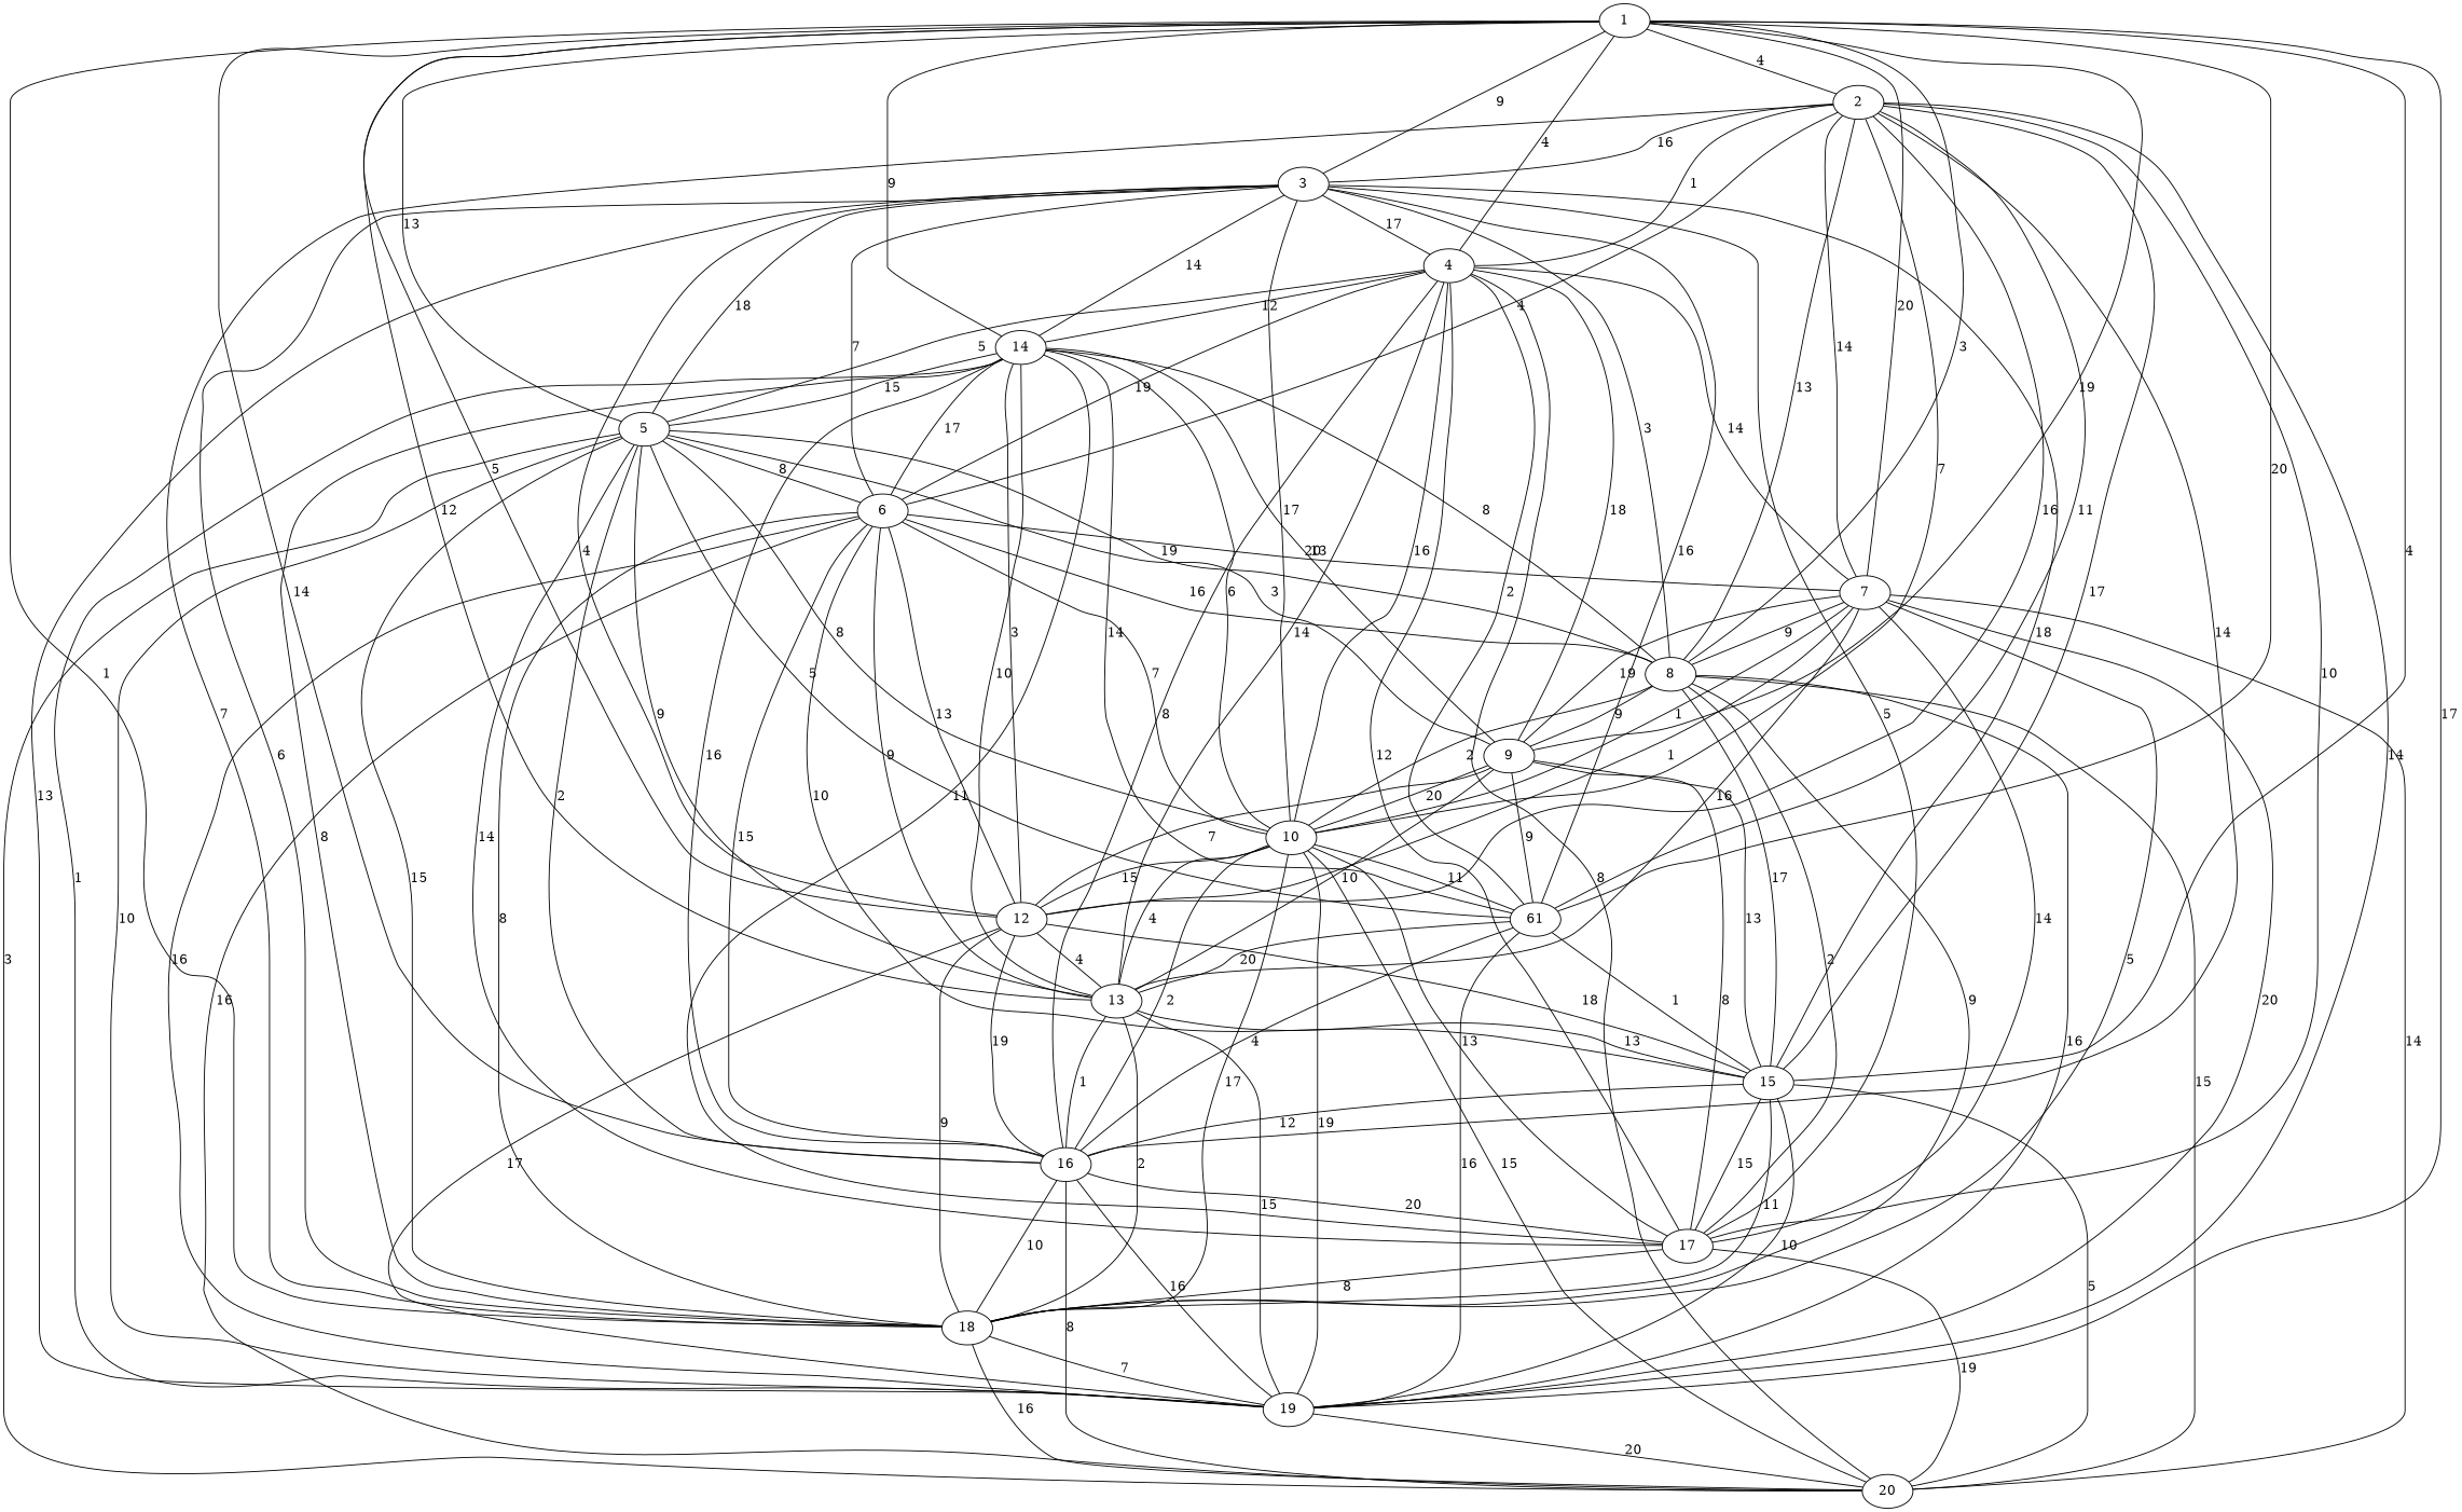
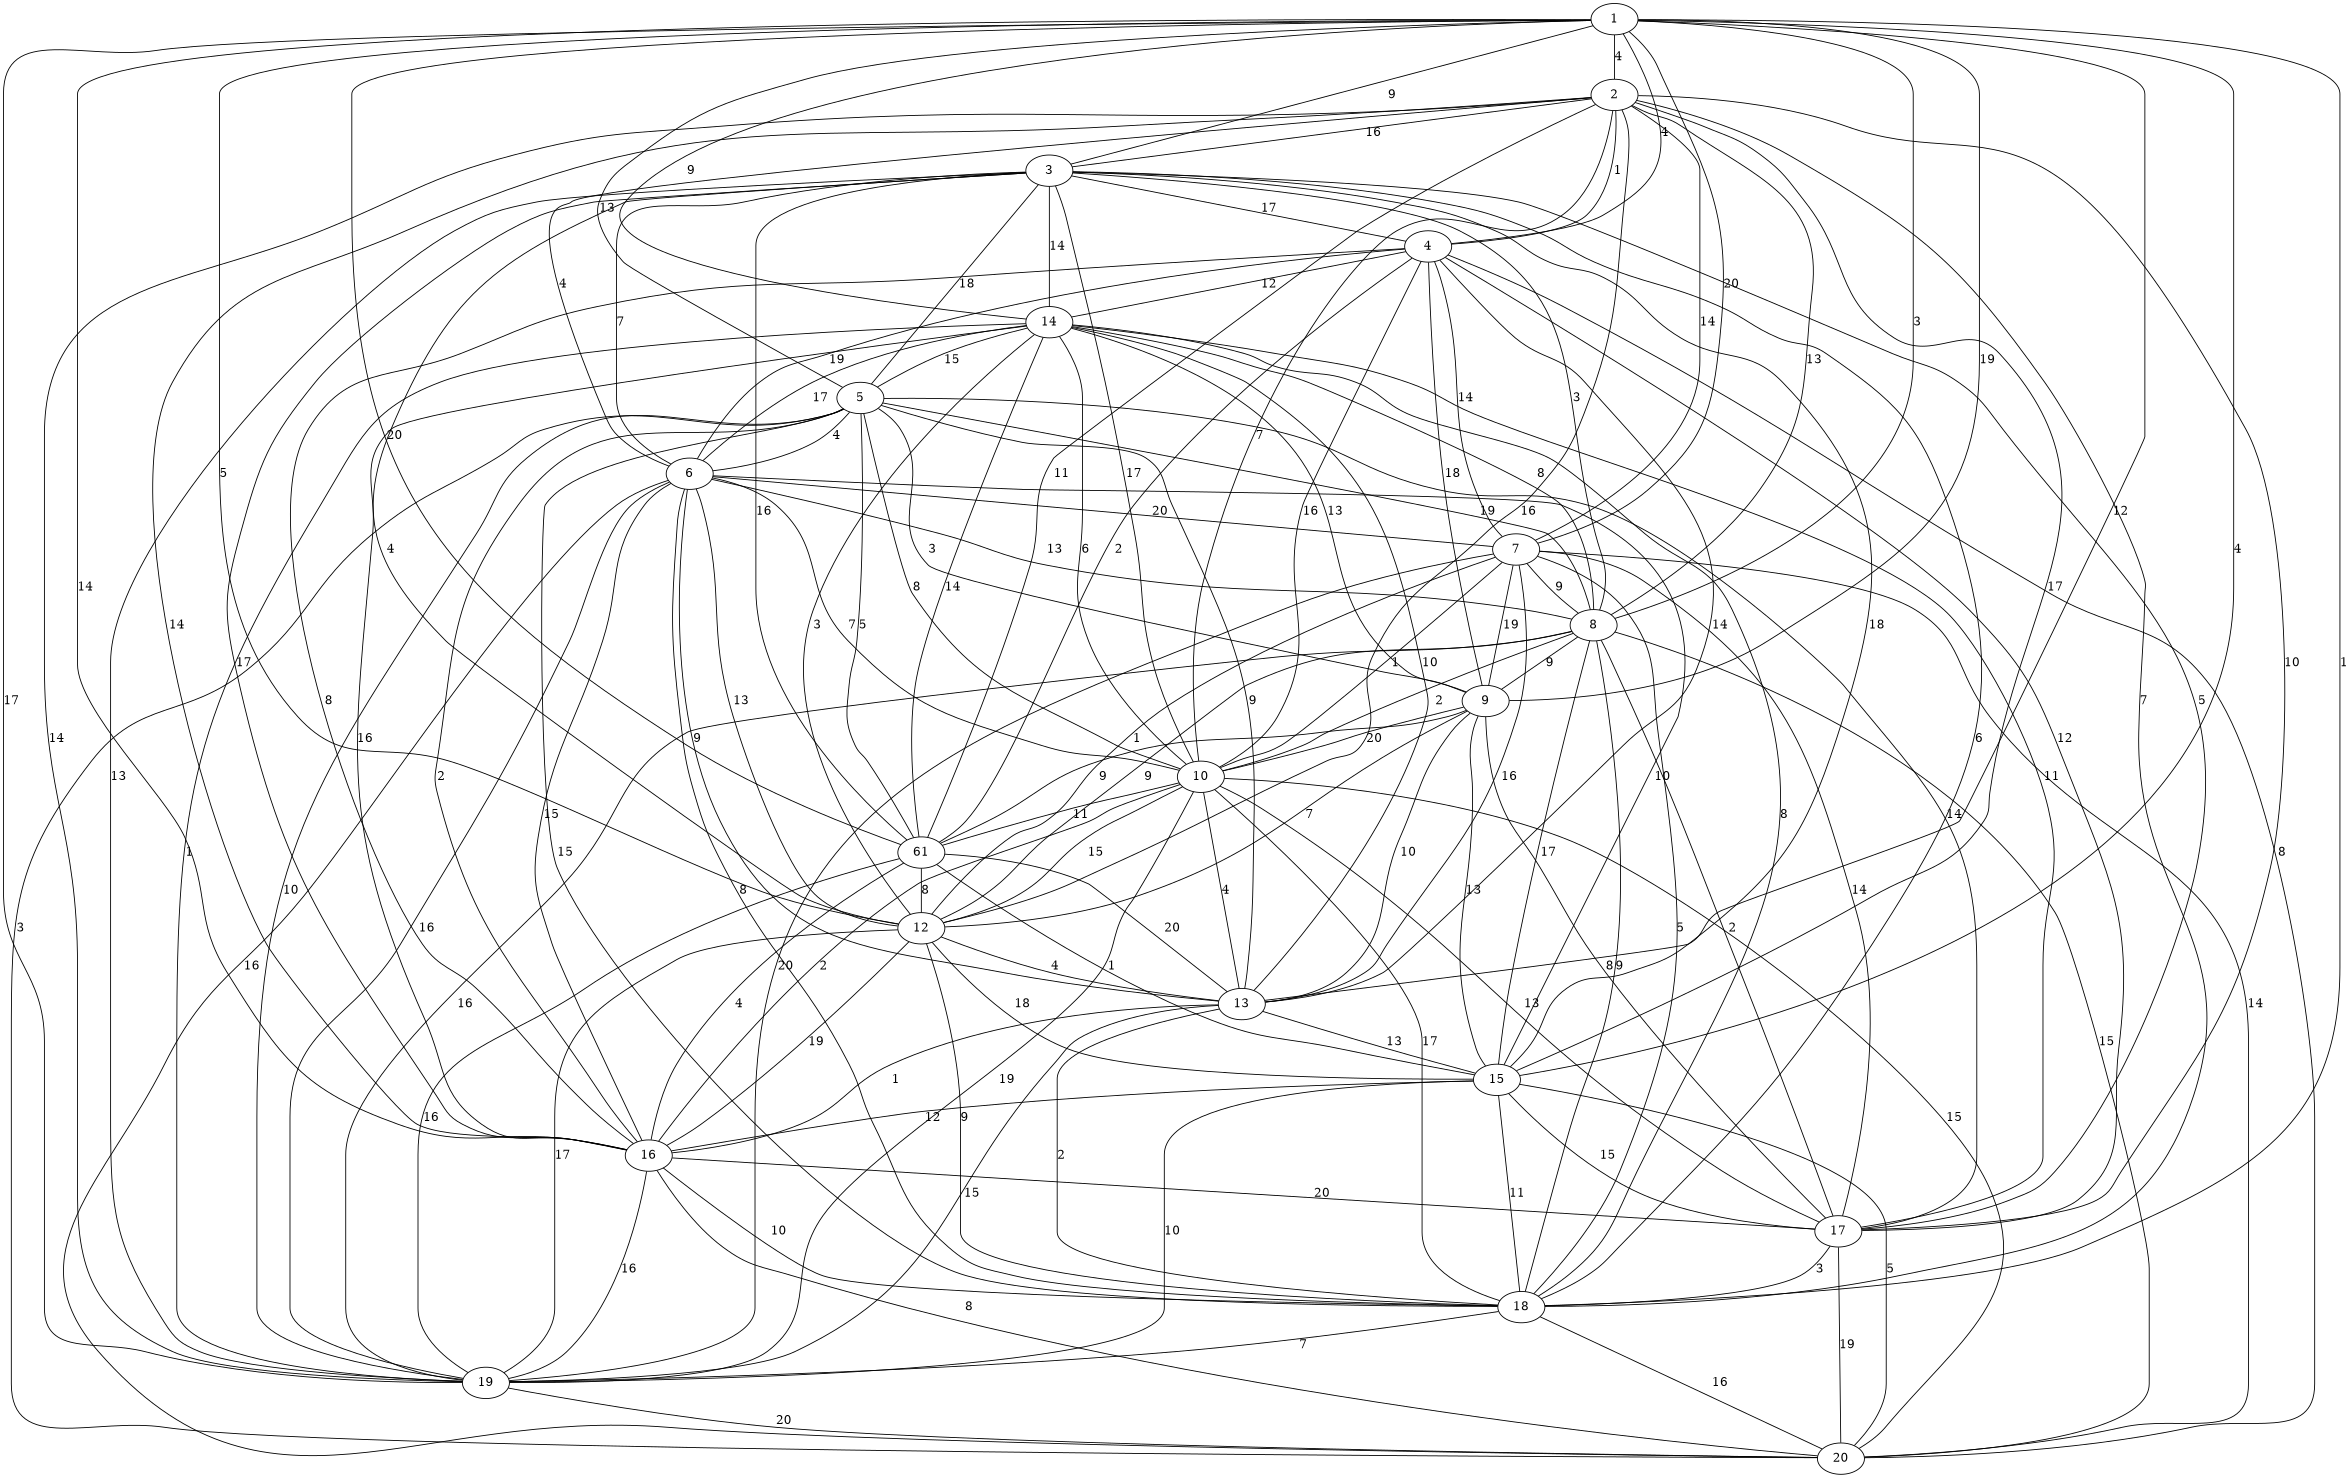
  graph {
    1
    18
    14
    12
    n5 [label=61]
    8
    7
    5
    4
    3
    15
    9
    16
    13
    19
    2
    20
    17
    10
    6
    1 -- 18 [label=1]
    1 -- 14 [label=9]
    1 -- 12 [label=5]
    1 -- n5 [label=20]
    1 -- 8 [label=3]
    1 -- 7 [label=20]
    1 -- 5 [label=13]
    1 -- 4 [label=4]
    1 -- 3 [label=9]
    1 -- 15 [label=4]
    1 -- 9 [label=19]
    1 -- 16 [label=14]
    1 -- 13 [label=12]
    1 -- 19 [label=17]
    1 -- 2 [label=4]
    18 -- 19 [label=7]
    18 -- 20 [label=16]
    14 -- 18 [label=8]
    14 -- 5 [label=15]
    14 -- 16 [label=16]
    14 -- 19 [label=1]
    14 -- 17 [label=11]
    12 -- 18 [label=9]
    12 -- 14 [label=3]
    12 -- 15 [label=18]
    12 -- 16 [label=19]
    12 -- 13 [label=4]
    12 -- 19 [label=17]
    n5 -- 14 [label=14]
+   n5 -- 12 [label=8]
    n5 -- 15 [label=1]
    n5 -- 16 [label=4]
    n5 -- 13 [label=20]
    n5 -- 19 [label=16]
    8 -- 18 [label=9]
    8 -- 14 [label=8]
+   8 -- 12 [label=9]
    8 -- 15 [label=17]
    8 -- 9 [label=9]
    8 -- 19 [label=16]
    8 -- 20 [label=15]
    8 -- 17 [label=2]
    8 -- 10 [label=2]
    7 -- 18 [label=5]
    7 -- 12 [label=1]
    7 -- 8 [label=9]
    7 -- 9 [label=19]
    7 -- 13 [label=16]
    7 -- 19 [label=20]
    7 -- 20 [label=14]
    7 -- 17 [label=14]
    7 -- 10 [label=1]
    5 -- 18 [label=15]
    5 -- n5 [label=5]
    5 -- 8 [label=19]
    5 -- 9 [label=3]
    5 -- 16 [label=2]
    5 -- 13 [label=9]
    5 -- 19 [label=10]
    5 -- 20 [label=3]
    5 -- 17 [label=14]
    5 -- 10 [label=8]
-   5 -- 6 [label=8]
+   5 -- 6 [label=4]
    4 -- 14 [label=12]
    4 -- n5 [label=2]
    4 -- 7 [label=14]
-   4 -- 5 [label=5]
    4 -- 9 [label=18]
    4 -- 16 [label=8]
    4 -- 13 [label=14]
    4 -- 20 [label=8]
    4 -- 17 [label=12]
    4 -- 10 [label=16]
    4 -- 6 [label=19]
    3 -- 18 [label=6]
    3 -- 14 [label=14]
    3 -- 12 [label=4]
    3 -- n5 [label=16]
    3 -- 8 [label=3]
    3 -- 5 [label=18]
    3 -- 4 [label=17]
    3 -- 15 [label=18]
+   3 -- 16 [label=17]
    3 -- 19 [label=13]
    3 -- 17 [label=5]
    3 -- 10 [label=17]
    3 -- 6 [label=7]
    15 -- 18 [label=11]
    15 -- 16 [label=12]
    15 -- 19 [label=10]
    15 -- 20 [label=5]
    15 -- 17 [label=15]
    9 -- 14 [label=13]
    9 -- 12 [label=7]
    9 -- n5 [label=9]
    9 -- 15 [label=13]
    9 -- 13 [label=10]
    9 -- 17 [label=8]
    9 -- 10 [label=20]
    16 -- 18 [label=10]
    16 -- 19 [label=16]
    16 -- 20 [label=8]
    16 -- 17 [label=20]
    13 -- 18 [label=2]
    13 -- 14 [label=10]
    13 -- 15 [label=13]
    13 -- 16 [label=1]
    13 -- 19 [label=15]
    19 -- 20 [label=20]
    2 -- 18 [label=7]
    2 -- 12 [label=16]
    2 -- n5 [label=11]
    2 -- 8 [label=13]
    2 -- 7 [label=14]
    2 -- 4 [label=1]
    2 -- 3 [label=16]
    2 -- 15 [label=17]
    2 -- 16 [label=14]
    2 -- 19 [label=14]
    2 -- 17 [label=10]
    2 -- 10 [label=7]
    2 -- 6 [label=4]
-   17 -- 18 [label=8]
+   17 -- 18 [label=3]
    17 -- 20 [label=19]
    10 -- 18 [label=17]
    10 -- 14 [label=6]
    10 -- 12 [label=15]
    10 -- n5 [label=11]
    10 -- 16 [label=2]
    10 -- 13 [label=4]
    10 -- 19 [label=19]
    10 -- 20 [label=15]
    10 -- 17 [label=13]
    6 -- 18 [label=8]
    6 -- 14 [label=17]
    6 -- 12 [label=13]
-   6 -- 8 [label=16]
+   6 -- 8 [label=13]
    6 -- 7 [label=20]
    6 -- 15 [label=10]
    6 -- 16 [label=15]
    6 -- 13 [label=9]
    6 -- 19 [label=16]
    6 -- 20 [label=16]
    6 -- 10 [label=7]
  }
